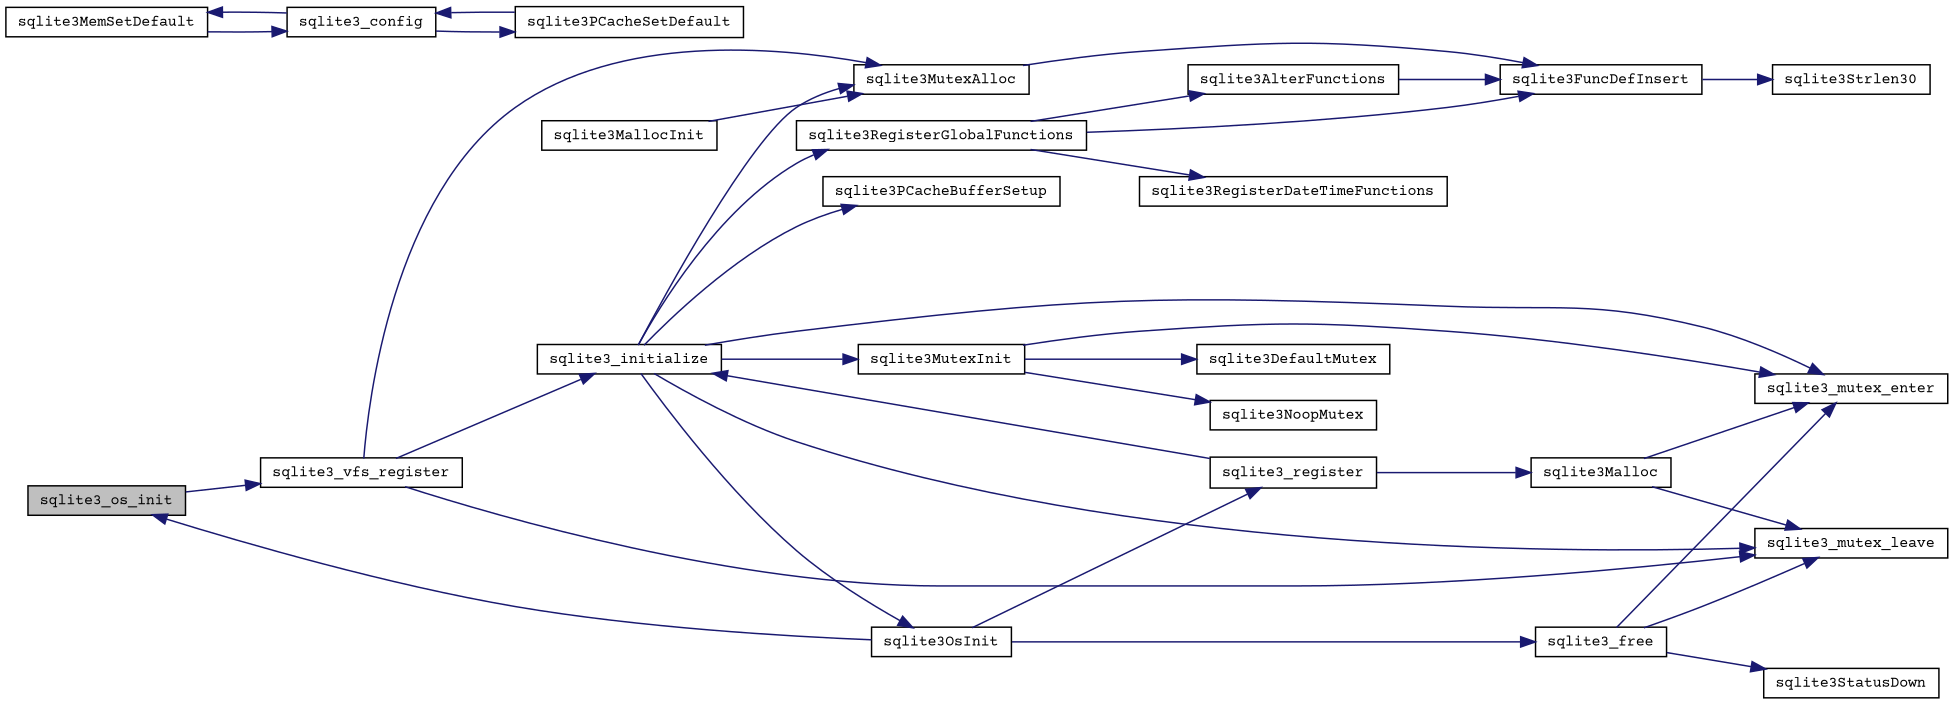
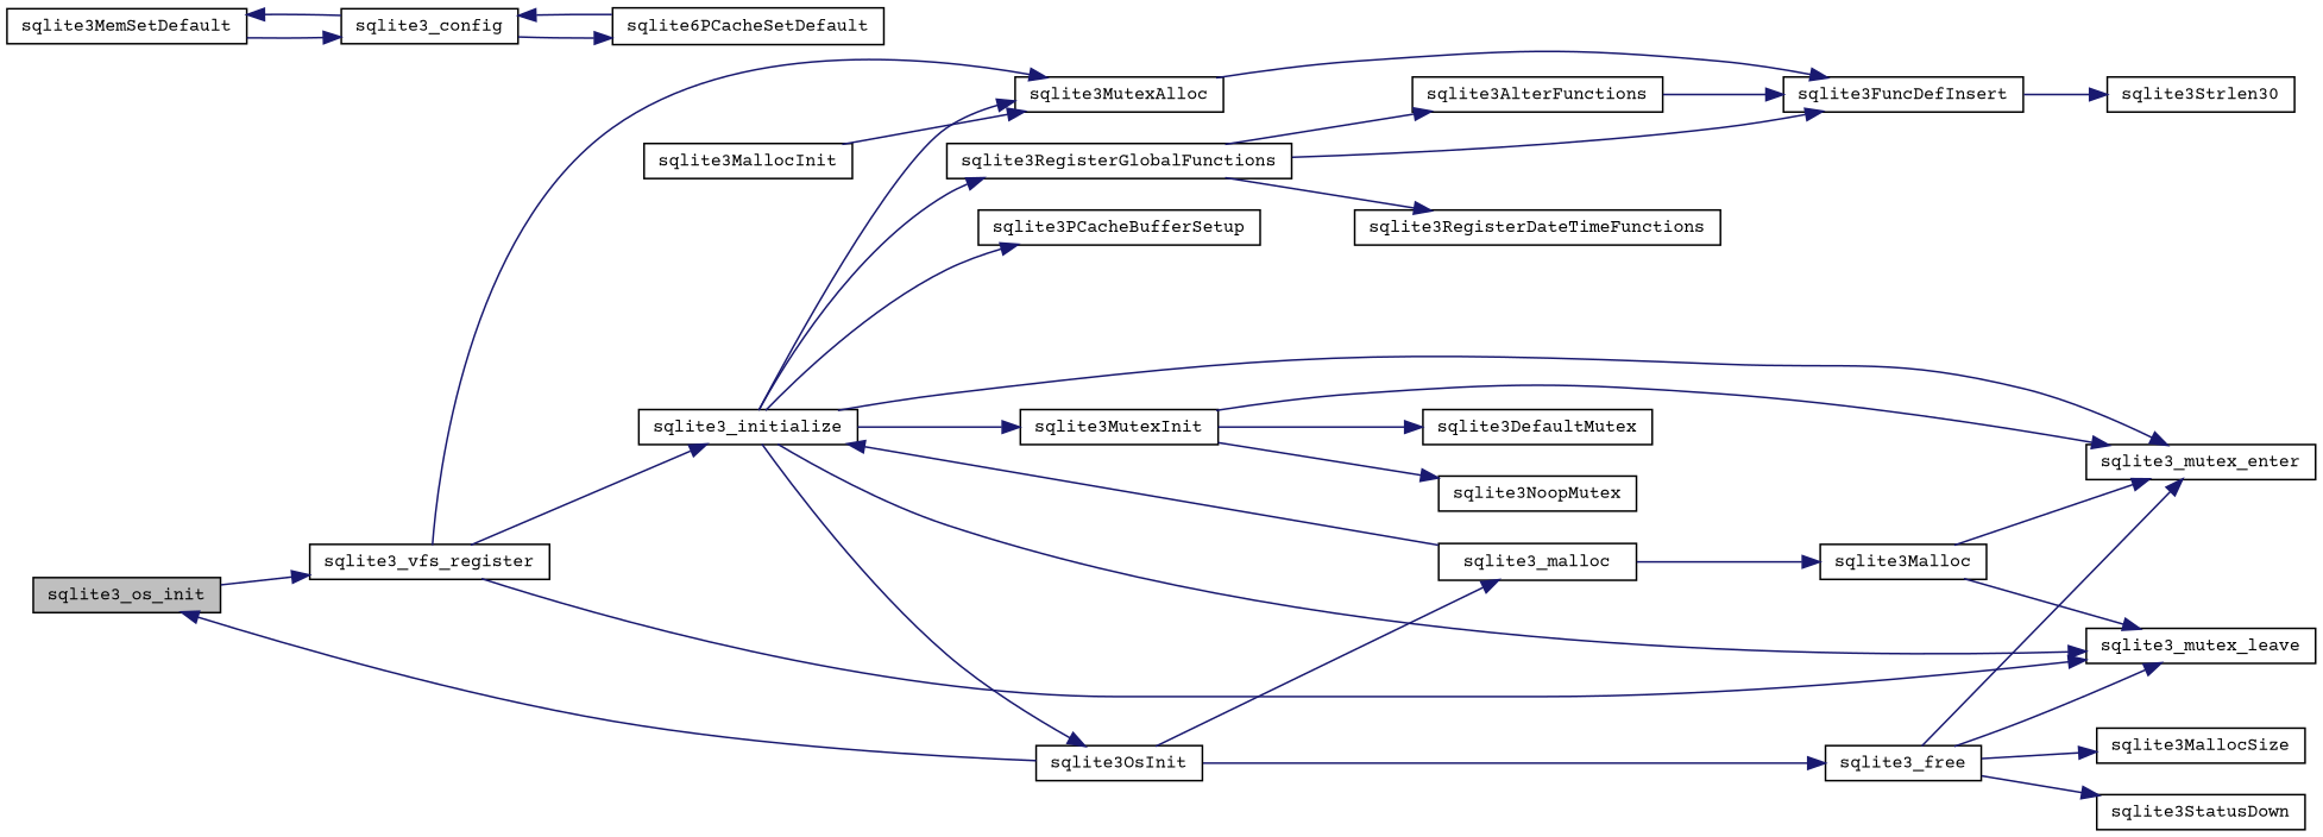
  digraph {
    fontname="Courier Prime"
    rankdir=LR
    node [color=black fillcolor=white fontname="Courier Prime" fontsize=10 shape=record style=filled]
    edge [color=midnightblue fontname="Courier Prime" fontsize=10 labelfontname=Helvetica labelfontsize=10 style=solid]
    n1 [fillcolor=grey75 fontcolor=black height=0.2 label=sqlite3_os_init width=0.4]
    n2 [height=0.2 label=sqlite3_vfs_register width=0.4]
    n3 [height=0.2 label=sqlite3_initialize width=0.4]
    n4 [height=0.2 label=sqlite3_mutex_leave width=0.4]
    n5 [height=0.2 label=sqlite3MutexAlloc width=0.4]
    n6 [height=0.2 label=sqlite3_mutex_enter width=0.4]
    n7 [height=0.2 label=sqlite3MutexInit width=0.4]
    n8 [height=0.2 label=sqlite3OsInit width=0.4]
    n9 [height=0.2 label=sqlite3PCacheBufferSetup width=0.4]
    n10 [height=0.2 label=sqlite3RegisterGlobalFunctions width=0.4]
    n11 [height=0.2 label=sqlite3FuncDefInsert width=0.4]
    n12 [height=0.2 label=sqlite3MallocInit width=0.4]
    n13 [height=0.2 label=sqlite3DefaultMutex width=0.4]
    n14 [height=0.2 label=sqlite3NoopMutex width=0.4]
-   n15 [height=0.2 label=sqlite3_register width=0.4]
+   n15 [height=0.2 label=sqlite3_malloc width=0.4]
    n16 [height=0.2 label=sqlite3_free width=0.4]
    n17 [height=0.2 label=sqlite3RegisterDateTimeFunctions width=0.4]
    n18 [height=0.2 label=sqlite3AlterFunctions width=0.4]
    n19 [height=0.2 label=sqlite3MemSetDefault width=0.4]
    n20 [height=0.2 label=sqlite3_config width=0.4]
-   n21 [height=0.2 label=sqlite3PCacheSetDefault width=0.4]
+   n21 [height=0.2 label=sqlite6PCacheSetDefault width=0.4]
    n22 [height=0.2 label=sqlite3Malloc width=0.4]
+   n23 [height=0.2 label=sqlite3MallocSize width=0.4]
    n24 [height=0.2 label=sqlite3StatusDown width=0.4]
    n25 [height=0.2 label=sqlite3Strlen30 width=0.4]
    n1 -> n2
    n2 -> n3
    n2 -> n4
    n2 -> n5
    n3 -> n4
    n3 -> n5
    n3 -> n6
    n3 -> n7
    n3 -> n8
    n3 -> n9
    n3 -> n10
    n5 -> n11
    n7 -> n6
    n7 -> n13
    n7 -> n14
    n8 -> n1
    n8 -> n15
    n8 -> n16
    n10 -> n11
    n10 -> n17
    n10 -> n18
    n11 -> n25
    n12 -> n5
    n15 -> n3
    n15 -> n22
    n16 -> n4
    n16 -> n6
+   n16 -> n23
    n16 -> n24
    n18 -> n11
    n19 -> n20
    n20 -> n19
    n20 -> n21
    n21 -> n20
    n22 -> n4
    n22 -> n6
  }
